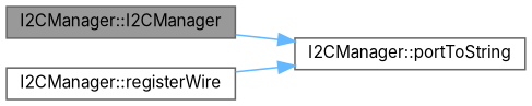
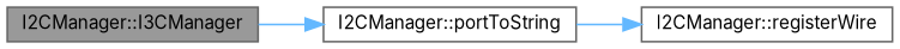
  digraph {
    fontname=Inter
    rankdir=LR
    node [color=grey40 fillcolor=white fontname=Inter fontsize=10 shape=box style=filled]
    edge [color=steelblue1 fontname=Inter fontsize=10 labelfontname=Helvetica labelfontsize=10 style=solid]
-   n1 [color=gray40 fillcolor=grey60 fontcolor=black height=0.2 label="I2CManager::I2CManager" width=0.4]
+   n1 [color=gray40 fillcolor=grey60 fontcolor=black height=0.2 label="I2CManager::I3CManager" width=0.4]
    n2 [height=0.2 label="I2CManager::portToString" width=0.4]
    n3 [height=0.2 label="I2CManager::registerWire" width=0.4]
    n1 -> n2
-   n3 -> n2
+   n2 -> n3
  }
